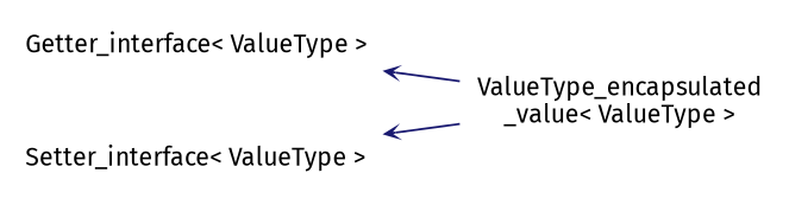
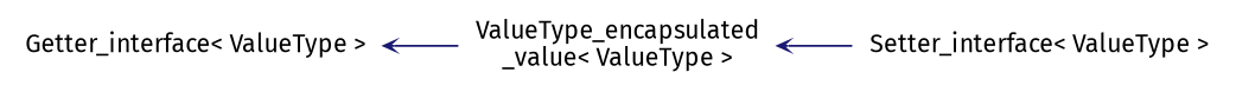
  digraph {
    fontname="Fira Sans"
    rankdir=LR
    node [fontname="Fira Sans" fontsize=12 shape=plaintext]
    edge [arrowhead=open arrowsize=0.5 arrowtail=open color=midnightblue dir=back fontname="Fira Sans" labelfontsize=10 style=solid]
    n1 [label="Getter_interface\< ValueType \>"]
    n2 [label="ValueType_encapsulated\l_value\< ValueType \>"]
    n3 [label="Setter_interface\< ValueType \>"]
    n1 -> n2
-   n3 -> n2
+   n2 -> n3
  }
